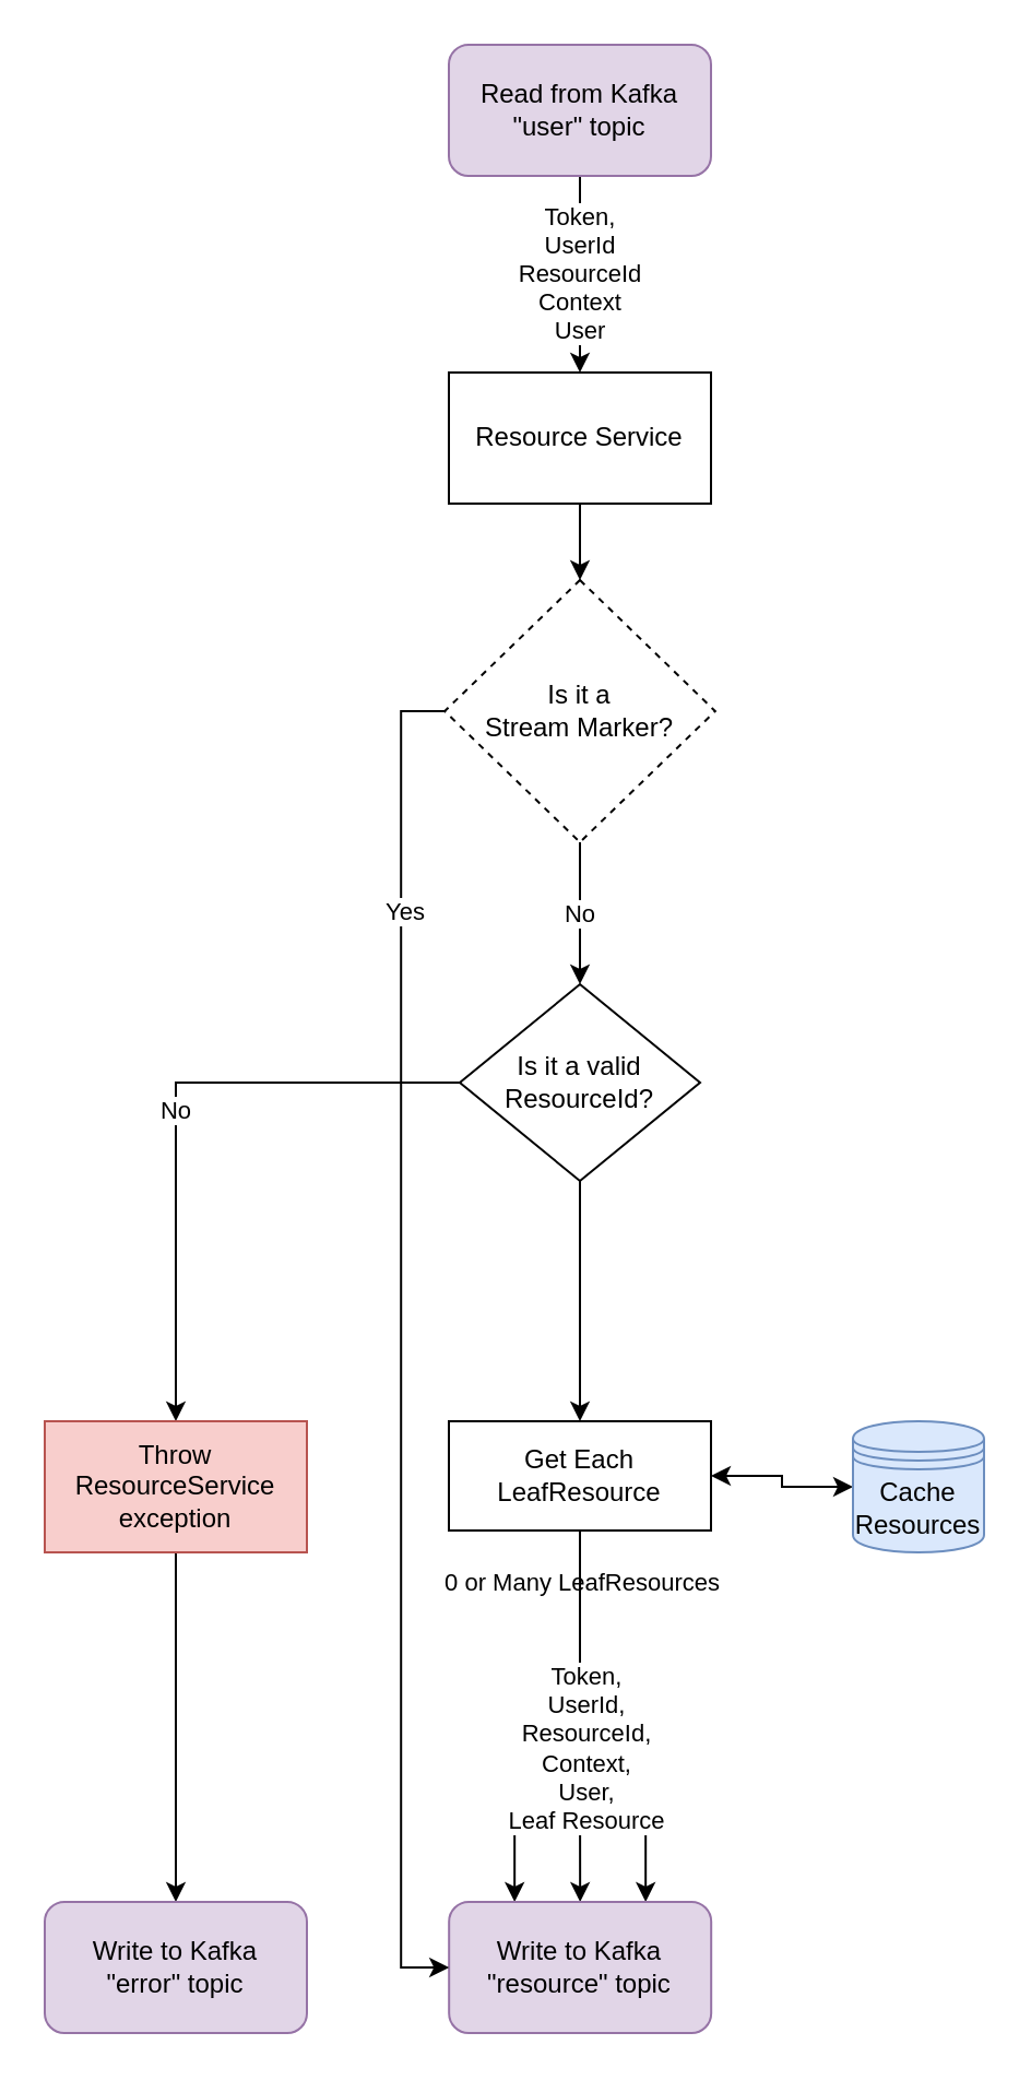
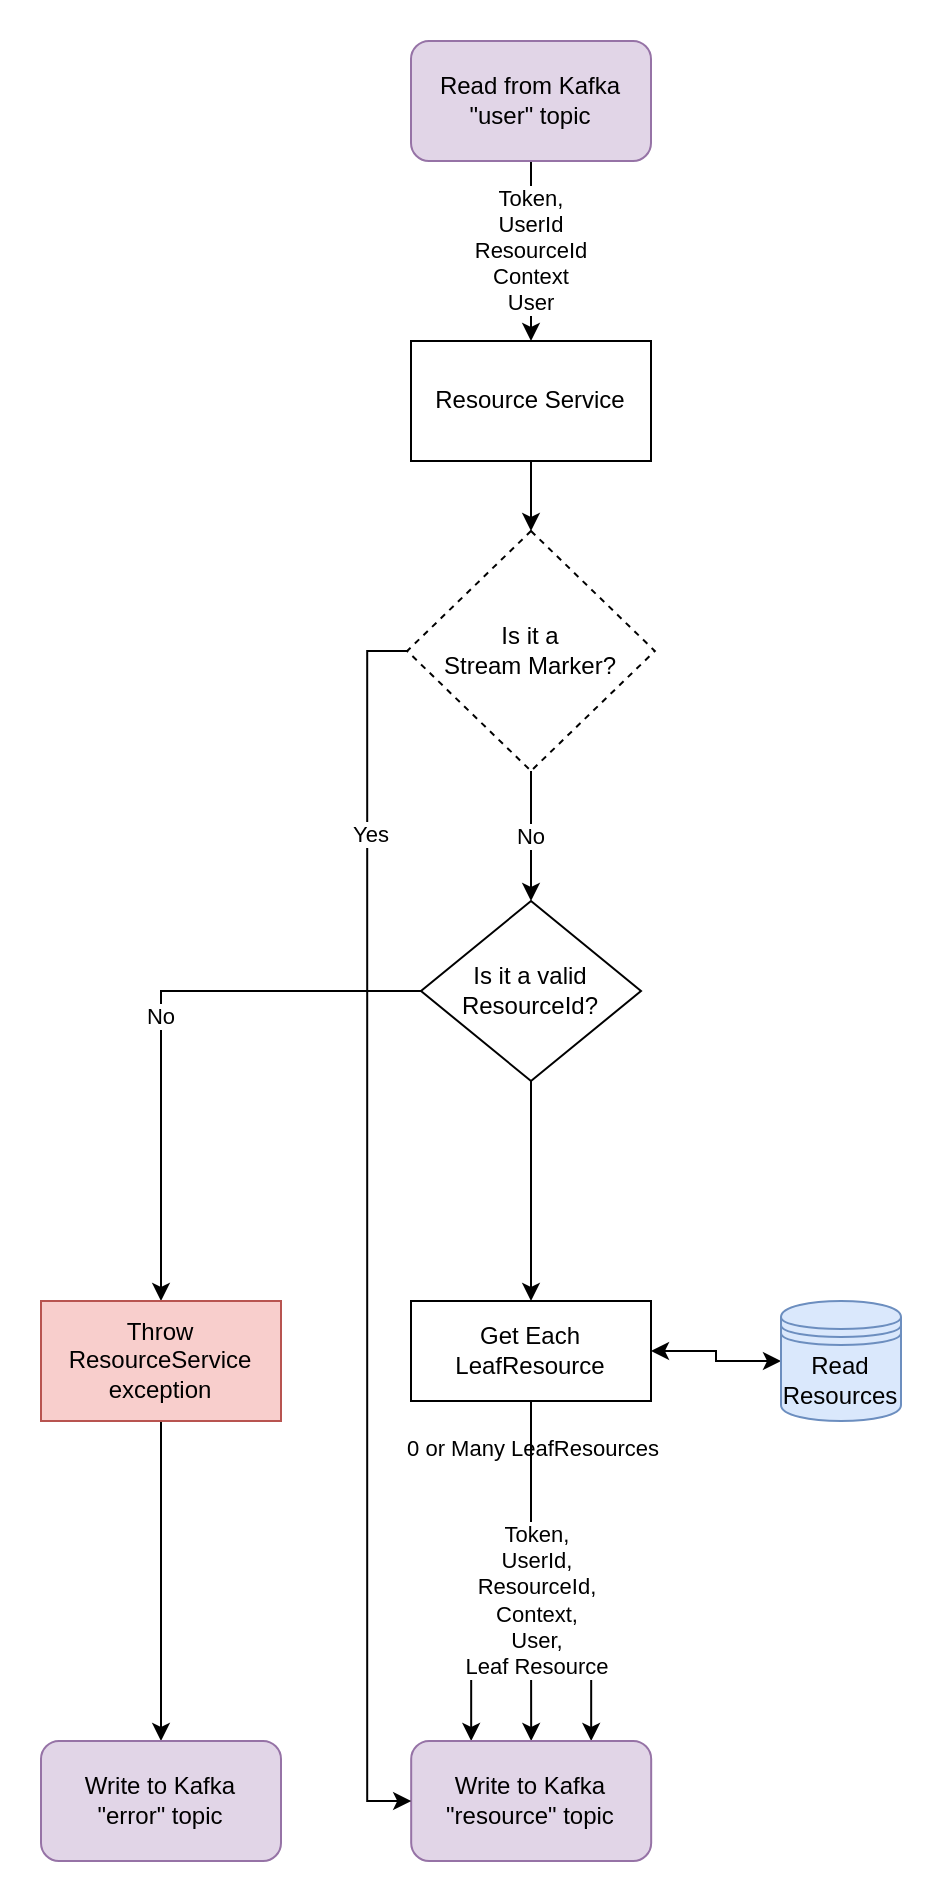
  <mxCell id="0" />
  <mxCell id="1" parent="0" />
  <mxCell id="2" style="edgeStyle=orthogonalEdgeStyle;rounded=0;orthogonalLoop=1;jettySize=auto;html=1;exitX=0.5;exitY=1;exitDx=0;exitDy=0;entryX=0.25;entryY=0;entryDx=0;entryDy=0;" parent="1" source="15" target="19" edge="1"><mxGeometry relative="1" as="geometry" /></mxCell>
  <mxCell id="3" style="edgeStyle=orthogonalEdgeStyle;rounded=0;orthogonalLoop=1;jettySize=auto;html=1;exitX=0.5;exitY=1;exitDx=0;exitDy=0;entryX=0.75;entryY=0;entryDx=0;entryDy=0;" parent="1" source="15" target="19" edge="1"><mxGeometry relative="1" as="geometry" /></mxCell>
  <mxCell id="4" value="0 or Many LeafResources" style="edgeLabel;html=1;align=center;verticalAlign=middle;resizable=0;points=[];" parent="3" vertex="1" connectable="0"><mxGeometry x="-0.432" y="1" relative="1" as="geometry"><mxPoint x="-1" y="-34" as="offset" /></mxGeometry></mxCell>
  <mxCell id="5" style="edgeStyle=orthogonalEdgeStyle;rounded=0;orthogonalLoop=1;jettySize=auto;html=1;exitX=0.5;exitY=1;exitDx=0;exitDy=0;entryX=0.5;entryY=0;entryDx=0;entryDy=0;" parent="1" source="6" target="23" edge="1"><mxGeometry relative="1" as="geometry" /></mxCell>
  <mxCell id="6" value="Resource Service" style="rounded=0;whiteSpace=wrap;html=1;" parent="1" vertex="1"><mxGeometry x="205" y="170" width="120" height="60" as="geometry" /></mxCell>
  <mxCell id="7" style="edgeStyle=orthogonalEdgeStyle;rounded=0;orthogonalLoop=1;jettySize=auto;html=1;" parent="1" source="9" target="15" edge="1"><mxGeometry relative="1" as="geometry"><mxPoint x="255" y="780" as="targetPoint" /></mxGeometry></mxCell>
  <mxCell id="8" value="No" style="edgeStyle=orthogonalEdgeStyle;rounded=0;orthogonalLoop=1;jettySize=auto;html=1;exitX=0;exitY=0.5;exitDx=0;exitDy=0;" parent="1" source="9" target="11" edge="1"><mxGeometry relative="1" as="geometry" /></mxCell>
  <mxCell id="9" value="Is it a valid ResourceId?" style="rhombus;whiteSpace=wrap;html=1;" parent="1" vertex="1"><mxGeometry x="210" y="450" width="110" height="90" as="geometry" /></mxCell>
  <mxCell id="10" style="edgeStyle=orthogonalEdgeStyle;rounded=0;orthogonalLoop=1;jettySize=auto;html=1;exitX=0.5;exitY=1;exitDx=0;exitDy=0;entryX=0.5;entryY=0;entryDx=0;entryDy=0;" parent="1" source="11" target="16" edge="1"><mxGeometry relative="1" as="geometry"><mxPoint x="0" y="770" as="targetPoint" /></mxGeometry></mxCell>
  <mxCell id="11" value="Throw ResourceService exception" style="rounded=0;whiteSpace=wrap;html=1;fillColor=#f8cecc;strokeColor=#b85450;" parent="1" vertex="1"><mxGeometry x="20" y="650" width="120" height="60" as="geometry" /></mxCell>
  <mxCell id="12" style="edgeStyle=orthogonalEdgeStyle;rounded=0;orthogonalLoop=1;jettySize=auto;html=1;exitX=0.5;exitY=1;exitDx=0;exitDy=0;entryX=0.5;entryY=0;entryDx=0;entryDy=0;" parent="1" source="15" target="19" edge="1"><mxGeometry relative="1" as="geometry" /></mxCell>
  <mxCell id="13" value="Token,&lt;br&gt;UserId,&lt;br&gt;ResourceId,&lt;br&gt;Context,&lt;br&gt;User,&lt;br&gt;Leaf Resource" style="edgeLabel;html=1;align=center;verticalAlign=middle;resizable=0;points=[];" parent="12" vertex="1" connectable="0"><mxGeometry x="0.363" y="2" relative="1" as="geometry"><mxPoint y="-16" as="offset" /></mxGeometry></mxCell>
  <mxCell id="14" style="edgeStyle=orthogonalEdgeStyle;rounded=0;orthogonalLoop=1;jettySize=auto;html=1;exitX=1;exitY=0.5;exitDx=0;exitDy=0;entryX=0;entryY=0.5;entryDx=0;entryDy=0;startArrow=classic;startFill=1;" parent="1" source="15" target="24" edge="1"><mxGeometry relative="1" as="geometry" /></mxCell>
  <mxCell id="15" value="Get Each LeafResource" style="rounded=0;whiteSpace=wrap;html=1;" parent="1" vertex="1"><mxGeometry x="205" y="650" width="120" height="50" as="geometry" /></mxCell>
  <mxCell id="16" value="&lt;div&gt;&lt;span&gt;Write to Kafka&lt;/span&gt;&lt;/div&gt;&lt;div&gt;&lt;span&gt;&quot;error&quot; topic&lt;br&gt;&lt;/span&gt;&lt;/div&gt;" style="rounded=1;whiteSpace=wrap;html=1;fillColor=#e1d5e7;strokeColor=#9673a6;" parent="1" vertex="1"><mxGeometry x="20" y="870" width="120" height="60" as="geometry" /></mxCell>
  <mxCell id="17" value="Token,&lt;br&gt;UserId&lt;br&gt;ResourceId&lt;br&gt;Context&lt;br&gt;User" style="edgeStyle=orthogonalEdgeStyle;rounded=0;orthogonalLoop=1;jettySize=auto;html=1;exitX=0.5;exitY=1;exitDx=0;exitDy=0;entryX=0.5;entryY=0;entryDx=0;entryDy=0;" parent="1" source="18" target="6" edge="1"><mxGeometry relative="1" as="geometry" /></mxCell>
  <mxCell id="18" value="&lt;div&gt;Read from Kafka&lt;/div&gt;&lt;div&gt;&quot;user&quot; topic&lt;br&gt;&lt;/div&gt;" style="rounded=1;whiteSpace=wrap;html=1;fillColor=#e1d5e7;strokeColor=#9673a6;" parent="1" vertex="1"><mxGeometry x="205" y="20" width="120" height="60" as="geometry" /></mxCell>
  <mxCell id="19" value="&lt;div&gt;Write to Kafka&lt;/div&gt;&lt;div&gt;&quot;resource&quot; topic&lt;br&gt;&lt;/div&gt;" style="rounded=1;whiteSpace=wrap;html=1;fillColor=#e1d5e7;strokeColor=#9673a6;" parent="1" vertex="1"><mxGeometry x="205.09" y="870" width="120" height="60" as="geometry" /></mxCell>
  <mxCell id="20" value="No" style="edgeStyle=orthogonalEdgeStyle;rounded=0;orthogonalLoop=1;jettySize=auto;html=1;exitX=0.5;exitY=1;exitDx=0;exitDy=0;entryX=0.5;entryY=0;entryDx=0;entryDy=0;" parent="1" source="23" target="9" edge="1"><mxGeometry relative="1" as="geometry" /></mxCell>
  <mxCell id="21" style="edgeStyle=orthogonalEdgeStyle;rounded=0;orthogonalLoop=1;jettySize=auto;html=1;exitX=0;exitY=0.5;exitDx=0;exitDy=0;entryX=0;entryY=0.5;entryDx=0;entryDy=0;" parent="1" source="23" target="19" edge="1"><mxGeometry relative="1" as="geometry" /></mxCell>
  <mxCell id="22" value="Yes" style="edgeLabel;html=1;align=center;verticalAlign=middle;resizable=0;points=[];" parent="21" vertex="1" connectable="0"><mxGeometry x="-0.639" y="1" relative="1" as="geometry"><mxPoint as="offset" /></mxGeometry></mxCell>
  <mxCell id="23" value="Is it a &lt;br&gt;Stream Marker?" style="rhombus;whiteSpace=wrap;html=1;dashed=1;" parent="1" vertex="1"><mxGeometry x="203.09" y="265" width="123.83" height="120" as="geometry" /></mxCell>
- <mxCell id="24" value="&lt;div&gt;Cache&lt;/div&gt;&lt;div&gt;Resources&lt;br&gt;&lt;/div&gt;" style="shape=datastore;whiteSpace=wrap;html=1;fillColor=#dae8fc;strokeColor=#6c8ebf;" parent="1" vertex="1"><mxGeometry x="390" y="650" width="60" height="60" as="geometry" /></mxCell>
+ <mxCell id="24" value="&lt;div&gt;Read&lt;/div&gt;&lt;div&gt;Resources&lt;br&gt;&lt;/div&gt;" style="shape=datastore;whiteSpace=wrap;html=1;fillColor=#dae8fc;strokeColor=#6c8ebf;" parent="1" vertex="1"><mxGeometry x="390" y="650" width="60" height="60" as="geometry" /></mxCell>
